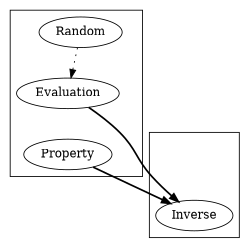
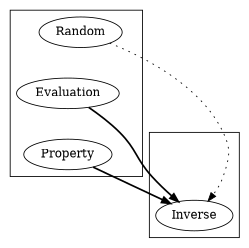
  digraph {
    edge [style=invis]
    n1 [label=Random]
    Evaluation
    n3 [label=Property]
    Invis [style=invis]
    Inverse
    subgraph cluster_1 {
      n1
      Evaluation
      n3
    }
    subgraph cluster_2 {
      Invis
      Inverse
    }
-   n1 -> Evaluation [style=dotted]
+   n1 -> Inverse [style=dotted]
    n1 -> n3 [constraint=false]
    n1 -> Invis [constraint=false]
    Evaluation -> n3
    Evaluation -> Inverse [constraint=false style=bold]
    n3 -> Inverse [style=bold]
    Invis -> Inverse
  }
